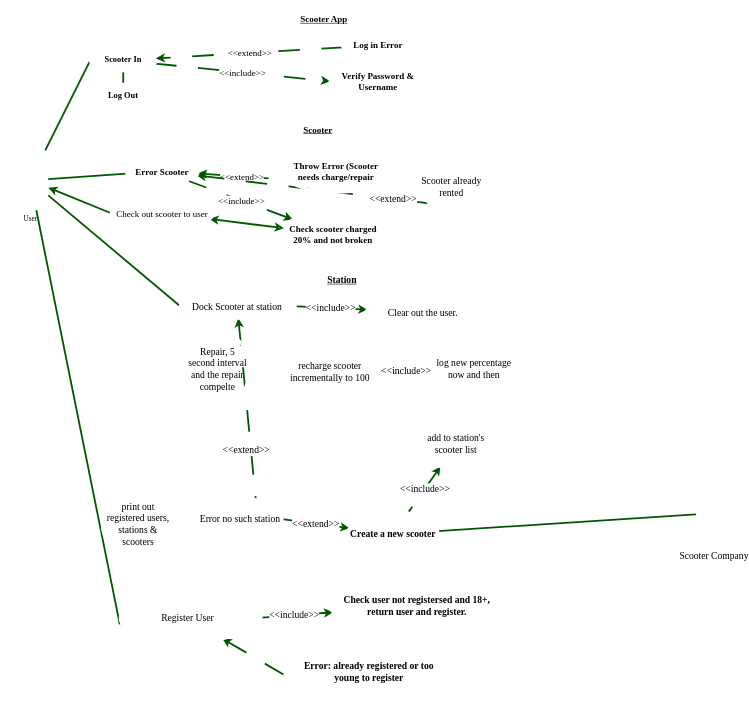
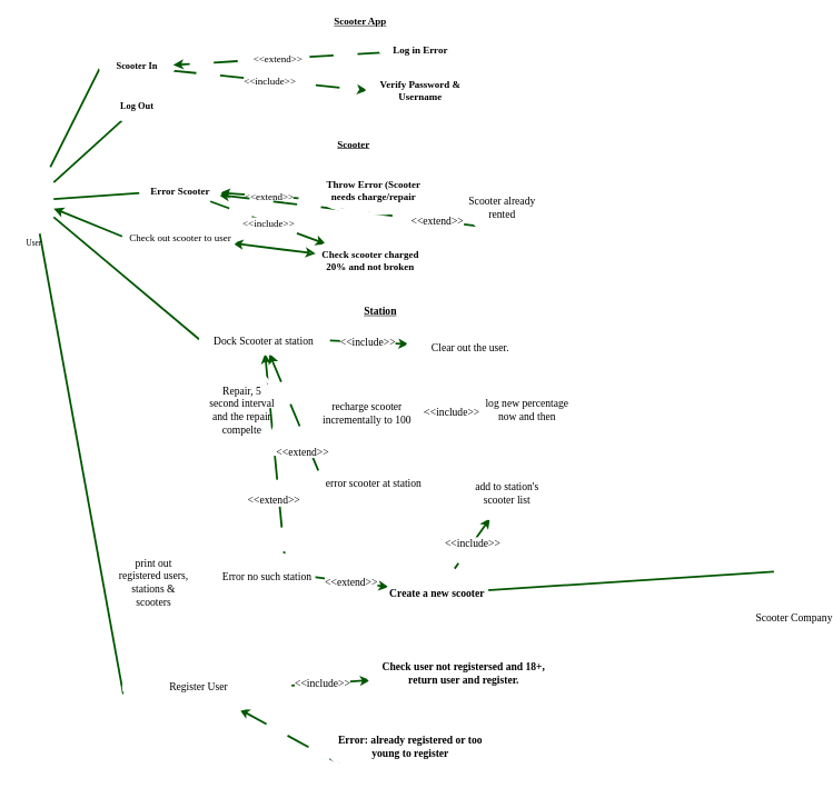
  <mxCell id="0" />
  <mxCell id="1" parent="0" />
  <mxCell id="2" value="&lt;p style=&quot;line-height: 140%; font-size: 15px;&quot;&gt;Scooter App&lt;/p&gt;" style="rounded=0;whiteSpace=wrap;html=1;fontFamily=Times New Roman;fontStyle=5;labelPosition=center;verticalLabelPosition=top;align=center;verticalAlign=bottom;spacingBottom=-40;spacingTop=0;fillColor=none;shadow=0;glass=0;strokeWidth=5;strokeColor=#FFFFFF;fontColor=default;fontSize=15;" parent="1" vertex="1"><mxGeometry x="110" y="20" width="860" height="1170" as="geometry" /></mxCell>
  <mxCell id="3" value="Scooter" style="rounded=0;whiteSpace=wrap;html=1;shadow=0;glass=0;sketch=0;strokeColor=#FFFFFF;strokeWidth=5;fontFamily=Times New Roman;fontSize=15;fontColor=default;fillColor=none;verticalAlign=top;fontStyle=5" parent="1" vertex="1"><mxGeometry x="150" y="200" width="760" height="750" as="geometry" /></mxCell>
  <mxCell id="4" value="Station" style="rounded=0;whiteSpace=wrap;html=1;shadow=0;glass=0;sketch=0;strokeColor=#FFFFFF;strokeWidth=5;fontFamily=Times New Roman;fontSize=16;fontColor=default;fillColor=none;verticalAlign=top;fontStyle=5" parent="1" vertex="1"><mxGeometry x="260" y="450" width="620" height="350" as="geometry" /></mxCell>
  <mxCell id="5" style="html=1;entryX=0;entryY=0.5;entryDx=0;entryDy=0;fontFamily=Times New Roman;fontSize=14;fontColor=default;fillColor=#008a00;strokeColor=#005700;strokeWidth=3;endArrow=none;endFill=0;" parent="1" source="10" target="12" edge="1"><mxGeometry relative="1" as="geometry" /></mxCell>
  <mxCell id="6" style="edgeStyle=none;html=1;strokeColor=#005700;strokeWidth=3;fontFamily=Times New Roman;fontSize=15;fontColor=default;endArrow=none;endFill=0;fillColor=#008a00;" parent="1" source="10" target="20" edge="1"><mxGeometry relative="1" as="geometry" /></mxCell>
  <mxCell id="7" style="edgeStyle=none;html=1;entryX=0;entryY=0.5;entryDx=0;entryDy=0;strokeColor=#005700;strokeWidth=3;fontFamily=Times New Roman;fontSize=15;fontColor=default;startArrow=classic;startFill=1;endArrow=none;endFill=0;fillColor=#008a00;" parent="1" source="10" target="25" edge="1"><mxGeometry relative="1" as="geometry" /></mxCell>
  <mxCell id="8" style="edgeStyle=none;html=1;entryX=0;entryY=0.5;entryDx=0;entryDy=0;strokeColor=#005700;strokeWidth=3;fontFamily=Times New Roman;fontSize=16;fontColor=default;startArrow=none;startFill=0;endArrow=none;endFill=0;fillColor=#008a00;" parent="1" source="10" target="28" edge="1"><mxGeometry relative="1" as="geometry" /></mxCell>
  <mxCell id="9" style="edgeStyle=none;html=1;entryX=-0.003;entryY=0.633;entryDx=0;entryDy=0;entryPerimeter=0;strokeColor=#005700;strokeWidth=3;fontFamily=Times New Roman;fontSize=16;fontColor=default;startArrow=none;startFill=0;endArrow=none;endFill=0;fillColor=#008a00;" parent="1" source="10" target="46" edge="1"><mxGeometry relative="1" as="geometry" /></mxCell>
  <mxCell id="10" value="User" style="shape=umlActor;verticalLabelPosition=bottom;verticalAlign=top;html=1;outlineConnect=0;rounded=0;shadow=0;glass=0;sketch=0;strokeColor=#FFFFFF;strokeWidth=5;fontFamily=Times New Roman;fontColor=default;fillColor=none;" parent="1" vertex="1"><mxGeometry x="20" y="250" width="60" height="100" as="geometry" /></mxCell>
  <mxCell id="11" value="&amp;lt;&amp;lt;include&amp;gt;&amp;gt;" style="edgeStyle=none;html=1;entryX=0;entryY=0.5;entryDx=0;entryDy=0;dashed=1;dashPattern=12 12;strokeColor=#005700;strokeWidth=3;fontFamily=Times New Roman;fontSize=15;fontColor=default;fillColor=#008a00;" parent="1" source="12" target="13" edge="1"><mxGeometry relative="1" as="geometry" /></mxCell>
  <mxCell id="12" value="&lt;b&gt;&lt;font style=&quot;font-size: 14px;&quot;&gt;Scooter In&lt;/font&gt;&lt;/b&gt;" style="ellipse;whiteSpace=wrap;html=1;rounded=0;shadow=0;glass=0;sketch=0;strokeColor=#FFFFFF;strokeWidth=5;fontFamily=Times New Roman;fontColor=default;fillColor=none;" parent="1" vertex="1"><mxGeometry x="150" y="80" width="110" height="40" as="geometry" /></mxCell>
  <mxCell id="13" value="&lt;b&gt;&lt;font style=&quot;font-size: 15px;&quot;&gt;Verify Password &amp;amp; Username&lt;/font&gt;&lt;/b&gt;" style="whiteSpace=wrap;html=1;shadow=0;glass=0;sketch=0;strokeColor=#FFFFFF;strokeWidth=5;fontFamily=Times New Roman;fontSize=14;fontColor=default;fillColor=none;rounded=1;" parent="1" vertex="1"><mxGeometry x="550" y="100" width="160" height="70" as="geometry" /></mxCell>
  <mxCell id="14" value="&amp;lt;&amp;lt;extend&amp;gt;&amp;gt;" style="edgeStyle=none;html=1;dashed=1;dashPattern=12 12;strokeColor=#005700;strokeWidth=3;fontFamily=Times New Roman;fontSize=15;fontColor=default;fillColor=#008a00;" parent="1" source="15" target="12" edge="1"><mxGeometry relative="1" as="geometry" /></mxCell>
  <mxCell id="15" value="&lt;b&gt;&lt;font style=&quot;font-size: 15px;&quot;&gt;Log in Error&lt;/font&gt;&lt;/b&gt;" style="ellipse;whiteSpace=wrap;html=1;rounded=0;shadow=0;glass=0;sketch=0;strokeColor=#FFFFFF;strokeWidth=5;fontFamily=Times New Roman;fontSize=14;fontColor=default;fillColor=none;" parent="1" vertex="1"><mxGeometry x="570" y="60" width="120" height="30" as="geometry" /></mxCell>
- <mxCell id="16" style="edgeStyle=none;html=1;strokeColor=#005700;strokeWidth=3;fontFamily=Times New Roman;fontSize=15;fontColor=default;fillColor=#008a00;endArrow=none;endFill=0;" parent="1" source="17" target="12" edge="1"><mxGeometry relative="1" as="geometry" /></mxCell>
+ <mxCell id="16" style="edgeStyle=none;html=1;strokeColor=#005700;strokeWidth=3;fontFamily=Times New Roman;fontSize=15;fontColor=default;fillColor=#008a00;endArrow=none;endFill=0;" parent="1" source="17" target="10" edge="1"><mxGeometry relative="1" as="geometry" /></mxCell>
  <mxCell id="17" value="&lt;b&gt;&lt;font style=&quot;font-size: 14px;&quot;&gt;Log Out&lt;/font&gt;&lt;/b&gt;" style="ellipse;whiteSpace=wrap;html=1;rounded=0;shadow=0;glass=0;sketch=0;strokeColor=#FFFFFF;strokeWidth=5;fontFamily=Times New Roman;fontColor=default;fillColor=none;" parent="1" vertex="1"><mxGeometry x="150" y="140" width="110" height="40" as="geometry" /></mxCell>
  <mxCell id="18" value="&amp;lt;&amp;lt;extend&amp;gt;&amp;gt;" style="edgeStyle=none;html=1;entryX=0.04;entryY=0.697;entryDx=0;entryDy=0;entryPerimeter=0;strokeColor=#005700;strokeWidth=3;fontFamily=Times New Roman;fontSize=15;fontColor=default;startArrow=classic;startFill=1;endArrow=none;endFill=0;fillColor=#008a00;dashed=1;dashPattern=12 12;" parent="1" source="20" target="21" edge="1"><mxGeometry relative="1" as="geometry" /></mxCell>
  <mxCell id="19" value="&amp;lt;&amp;lt;extend&amp;gt;&amp;gt;" style="edgeStyle=none;html=1;entryX=0;entryY=1;entryDx=0;entryDy=0;dashed=1;dashPattern=12 12;strokeColor=#005700;strokeWidth=3;fontFamily=Times New Roman;fontSize=16;fontColor=default;startArrow=classic;startFill=1;endArrow=none;endFill=0;fillColor=#008a00;" parent="1" source="20" target="43" edge="1"><mxGeometry x="0.691" y="1" relative="1" as="geometry"><mxPoint as="offset" /></mxGeometry></mxCell>
  <mxCell id="20" value="Error Scooter" style="ellipse;whiteSpace=wrap;html=1;rounded=0;shadow=0;glass=0;sketch=0;strokeColor=#FFFFFF;strokeWidth=5;fontFamily=Times New Roman;fontSize=15;fontColor=default;fillColor=none;fontStyle=1" parent="1" vertex="1"><mxGeometry x="210" y="260" width="120" height="50" as="geometry" /></mxCell>
  <mxCell id="21" value="&lt;b&gt;&lt;font style=&quot;font-size: 15px;&quot;&gt;Throw Error (Scooter needs charge/repair&lt;/font&gt;&lt;/b&gt;" style="ellipse;whiteSpace=wrap;html=1;rounded=0;shadow=0;glass=0;sketch=0;strokeColor=#FFFFFF;strokeWidth=5;fontFamily=Times New Roman;fontSize=14;fontColor=default;fillColor=none;" parent="1" vertex="1"><mxGeometry x="470" y="250" width="180" height="70" as="geometry" /></mxCell>
  <mxCell id="22" value="&amp;lt;&amp;lt;include&amp;gt;&amp;gt;" style="edgeStyle=none;html=1;dashed=1;dashPattern=12 12;strokeColor=#005700;strokeWidth=3;fontFamily=Times New Roman;fontSize=15;fontColor=default;startArrow=classic;startFill=1;endArrow=none;endFill=0;fillColor=#008a00;" parent="1" source="23" target="20" edge="1"><mxGeometry relative="1" as="geometry" /></mxCell>
  <mxCell id="23" value="&lt;b&gt;&lt;font style=&quot;font-size: 15px;&quot;&gt;Check scooter charged 20% and not broken&lt;/font&gt;&lt;/b&gt;" style="ellipse;whiteSpace=wrap;html=1;rounded=0;shadow=0;glass=0;sketch=0;strokeColor=#FFFFFF;strokeWidth=5;fontFamily=Times New Roman;fontSize=14;fontColor=default;fillColor=none;" parent="1" vertex="1"><mxGeometry x="470" y="350" width="170" height="80" as="geometry" /></mxCell>
  <mxCell id="24" style="edgeStyle=none;html=1;strokeColor=#005700;strokeWidth=3;fontFamily=Times New Roman;fontSize=15;fontColor=default;startArrow=classic;startFill=1;endArrow=classic;endFill=0;fillColor=#008a00;" parent="1" source="25" target="23" edge="1"><mxGeometry relative="1" as="geometry" /></mxCell>
  <mxCell id="25" value="Check out scooter to user" style="ellipse;whiteSpace=wrap;html=1;rounded=0;shadow=0;glass=0;sketch=0;strokeColor=#FFFFFF;strokeWidth=5;fontFamily=Times New Roman;fontSize=15;fontColor=default;fillColor=none;" parent="1" vertex="1"><mxGeometry x="185" y="330" width="170" height="50" as="geometry" /></mxCell>
  <mxCell id="26" value="&amp;lt;&amp;lt;extend&amp;gt;&amp;gt;" style="edgeStyle=none;html=1;entryX=0.686;entryY=0.046;entryDx=0;entryDy=0;entryPerimeter=0;dashed=1;dashPattern=12 12;strokeColor=#005700;strokeWidth=3;fontFamily=Times New Roman;fontSize=16;fontColor=default;startArrow=classic;startFill=1;endArrow=none;endFill=0;fillColor=#008a00;" parent="1" source="28" target="41" edge="1"><mxGeometry x="0.446" y="-8" relative="1" as="geometry"><mxPoint as="offset" /></mxGeometry></mxCell>
+ <mxCell id="27" value="&amp;lt;&amp;lt;extend&amp;gt;&amp;gt;" style="edgeStyle=none;html=1;entryX=0;entryY=0.5;entryDx=0;entryDy=0;dashed=1;dashPattern=12 12;strokeColor=#005700;strokeWidth=3;fontFamily=Times New Roman;fontSize=16;fontColor=default;startArrow=classic;startFill=1;endArrow=none;endFill=0;fillColor=#008a00;" parent="1" source="28" target="44" edge="1"><mxGeometry x="0.47" y="-10" relative="1" as="geometry"><mxPoint x="-1" as="offset" /></mxGeometry></mxCell>
  <mxCell id="28" value="Dock Scooter at station" style="ellipse;whiteSpace=wrap;html=1;rounded=0;shadow=0;glass=0;sketch=0;strokeColor=#FFFFFF;strokeWidth=5;fontFamily=Times New Roman;fontSize=16;fontColor=default;fillColor=none;fontStyle=0" parent="1" vertex="1"><mxGeometry x="300" y="490" width="190" height="40" as="geometry" /></mxCell>
  <mxCell id="29" value="&amp;lt;&amp;lt;include&amp;gt;&amp;gt;" style="edgeStyle=none;html=1;entryX=1;entryY=0.5;entryDx=0;entryDy=0;strokeColor=#005700;strokeWidth=3;fontFamily=Times New Roman;fontSize=16;fontColor=default;startArrow=classic;startFill=1;endArrow=none;endFill=0;fillColor=#008a00;dashed=1;dashPattern=12 12;" parent="1" source="30" target="28" edge="1"><mxGeometry relative="1" as="geometry" /></mxCell>
  <mxCell id="30" value="Clear out the user." style="ellipse;whiteSpace=wrap;html=1;rounded=0;shadow=0;glass=0;sketch=0;strokeColor=#FFFFFF;strokeWidth=5;fontFamily=Times New Roman;fontSize=16;fontColor=default;fillColor=none;fontStyle=0" parent="1" vertex="1"><mxGeometry x="610" y="500" width="190" height="40" as="geometry" /></mxCell>
  <mxCell id="31" value="recharge scooter incrementally to 100" style="ellipse;whiteSpace=wrap;html=1;rounded=0;shadow=0;glass=0;sketch=0;strokeColor=#FFFFFF;strokeWidth=5;fontFamily=Times New Roman;fontSize=16;fontColor=default;fillColor=none;" parent="1" vertex="1"><mxGeometry x="465" y="580" width="170" height="80" as="geometry" /></mxCell>
  <mxCell id="32" value="&amp;lt;&amp;lt;include&amp;gt;&amp;gt;" style="edgeStyle=none;html=1;dashed=1;dashPattern=12 12;strokeColor=#005700;strokeWidth=3;fontFamily=Times New Roman;fontSize=16;fontColor=default;startArrow=classic;startFill=1;endArrow=none;endFill=0;fillColor=#008a00;" parent="1" source="33" target="31" edge="1"><mxGeometry relative="1" as="geometry" /></mxCell>
  <mxCell id="33" value="log new percentage now and then" style="ellipse;whiteSpace=wrap;html=1;rounded=0;shadow=0;glass=0;sketch=0;strokeColor=#FFFFFF;strokeWidth=5;fontFamily=Times New Roman;fontSize=16;fontColor=default;fillColor=none;fontStyle=0" parent="1" vertex="1"><mxGeometry x="720" y="560" width="140" height="110" as="geometry" /></mxCell>
  <mxCell id="34" value="Repair, 5 second interval and the repair compelte" style="ellipse;whiteSpace=wrap;html=1;rounded=0;shadow=0;glass=0;sketch=0;strokeColor=#FFFFFF;strokeWidth=5;fontFamily=Times New Roman;fontSize=16;fontColor=default;fillColor=none;" parent="1" vertex="1"><mxGeometry x="310" y="550" width="105" height="130" as="geometry" /></mxCell>
  <mxCell id="35" value="Scooter Company" style="shape=umlActor;verticalLabelPosition=bottom;verticalAlign=top;html=1;outlineConnect=0;rounded=0;shadow=0;glass=0;sketch=0;strokeColor=#FFFFFF;strokeWidth=5;fontFamily=Times New Roman;fontSize=16;fontColor=default;fillColor=none;" parent="1" vertex="1"><mxGeometry x="1160" y="800" width="60" height="110" as="geometry" /></mxCell>
  <mxCell id="36" style="edgeStyle=none;html=1;strokeColor=#005700;strokeWidth=3;fontFamily=Times New Roman;fontSize=16;fontColor=default;startArrow=none;startFill=0;endArrow=none;endFill=0;fillColor=#008a00;" parent="1" source="38" target="35" edge="1"><mxGeometry relative="1" as="geometry" /></mxCell>
  <mxCell id="37" value="&amp;lt;&amp;lt;extend&amp;gt;&amp;gt;" style="edgeStyle=none;html=1;entryX=1;entryY=0.5;entryDx=0;entryDy=0;dashed=1;dashPattern=12 12;strokeColor=#005700;strokeWidth=3;fontFamily=Times New Roman;fontSize=16;fontColor=default;startArrow=classic;startFill=1;endArrow=none;endFill=0;fillColor=#008a00;" parent="1" source="38" target="41" edge="1"><mxGeometry relative="1" as="geometry" /></mxCell>
  <mxCell id="38" value="Create a new scooter" style="ellipse;whiteSpace=wrap;html=1;rounded=0;shadow=0;glass=0;sketch=0;strokeColor=#FFFFFF;strokeWidth=5;fontFamily=Times New Roman;fontSize=16;fontColor=default;fillColor=none;fontStyle=1" parent="1" vertex="1"><mxGeometry x="580" y="850" width="150" height="80" as="geometry" /></mxCell>
  <mxCell id="39" value="&amp;lt;&amp;lt;include&amp;gt;&amp;gt;" style="edgeStyle=none;html=1;strokeColor=#005700;strokeWidth=3;fontFamily=Times New Roman;fontSize=16;fontColor=default;startArrow=classic;startFill=1;endArrow=none;endFill=0;fillColor=#008a00;dashed=1;dashPattern=12 12;" parent="1" source="40" target="38" edge="1"><mxGeometry relative="1" as="geometry" /></mxCell>
  <mxCell id="40" value="add to station's scooter list" style="ellipse;whiteSpace=wrap;html=1;rounded=0;shadow=0;glass=0;sketch=0;strokeColor=#FFFFFF;strokeWidth=5;fontFamily=Times New Roman;fontSize=16;fontColor=default;fillColor=none;" parent="1" vertex="1"><mxGeometry x="690" y="700" width="140" height="80" as="geometry" /></mxCell>
  <mxCell id="41" value="Error no such station" style="ellipse;whiteSpace=wrap;html=1;rounded=0;shadow=0;glass=0;sketch=0;strokeColor=#FFFFFF;strokeWidth=5;fontFamily=Times New Roman;fontSize=16;fontColor=default;fillColor=none;" parent="1" vertex="1"><mxGeometry x="330" y="830" width="140" height="70" as="geometry" /></mxCell>
  <mxCell id="42" value="print out registered users, stations &amp;amp; scooters" style="ellipse;whiteSpace=wrap;html=1;rounded=0;shadow=0;glass=0;sketch=0;strokeColor=#FFFFFF;strokeWidth=5;fontFamily=Times New Roman;fontSize=16;fontColor=default;fillColor=none;" parent="1" vertex="1"><mxGeometry x="170" y="815" width="120" height="115" as="geometry" /></mxCell>
  <mxCell id="43" value="Scooter already rented" style="ellipse;whiteSpace=wrap;html=1;rounded=0;shadow=0;glass=0;sketch=0;strokeColor=#FFFFFF;strokeWidth=5;fontFamily=Times New Roman;fontSize=16;fontColor=default;fillColor=none;" parent="1" vertex="1"><mxGeometry x="700" y="270" width="105" height="80" as="geometry" /></mxCell>
+ <mxCell id="44" value="error scooter at station" style="ellipse;whiteSpace=wrap;html=1;rounded=0;shadow=0;glass=0;sketch=0;strokeColor=#FFFFFF;strokeWidth=5;fontFamily=Times New Roman;fontSize=16;fontColor=default;fillColor=none;" parent="1" vertex="1"><mxGeometry x="485" y="680" width="150" height="90" as="geometry" /></mxCell>
  <mxCell id="45" style="edgeStyle=none;html=1;entryX=0.077;entryY=0.76;entryDx=0;entryDy=0;entryPerimeter=0;dashed=1;dashPattern=12 12;strokeColor=#005700;strokeWidth=3;fontFamily=Times New Roman;fontSize=16;fontColor=default;startArrow=classic;startFill=1;endArrow=none;endFill=0;fillColor=#008a00;" parent="1" source="46" target="49" edge="1"><mxGeometry relative="1" as="geometry" /></mxCell>
- <mxCell id="46" value="Register User" style="ellipse;whiteSpace=wrap;html=1;rounded=0;shadow=0;glass=0;sketch=0;strokeColor=#FFFFFF;strokeWidth=5;fontFamily=Times New Roman;fontSize=16;fontColor=default;fillColor=none;" parent="1" vertex="1"><mxGeometry x="200" y="990" width="225" height="80" as="geometry" /></mxCell>
+ <mxCell id="46" value="Register User" style="ellipse;whiteSpace=wrap;html=1;rounded=0;shadow=0;glass=0;sketch=0;strokeColor=#FFFFFF;strokeWidth=5;fontFamily=Times New Roman;fontSize=16;fontColor=default;fillColor=none;" parent="1" vertex="1"><mxGeometry x="185" y="990" width="225" height="80" as="geometry" /></mxCell>
  <mxCell id="47" value="&amp;lt;&amp;lt;include&amp;gt;&amp;gt;" style="edgeStyle=none;html=1;entryX=1;entryY=0.5;entryDx=0;entryDy=0;strokeColor=#005700;strokeWidth=3;fontFamily=Times New Roman;fontSize=16;fontColor=default;startArrow=classic;startFill=1;endArrow=none;endFill=0;fillColor=#008a00;dashed=1;dashPattern=12 12;" parent="1" source="48" target="46" edge="1"><mxGeometry relative="1" as="geometry" /></mxCell>
  <mxCell id="48" value="Check user not registersed and 18+, return user and register." style="ellipse;whiteSpace=wrap;html=1;rounded=0;shadow=0;glass=0;sketch=0;strokeColor=#FFFFFF;strokeWidth=5;fontFamily=Times New Roman;fontSize=16;fontColor=default;fillColor=none;fontStyle=1" parent="1" vertex="1"><mxGeometry x="550" y="970" width="290" height="80" as="geometry" /></mxCell>
  <mxCell id="49" value="Error: already registered or too young to register" style="ellipse;whiteSpace=wrap;html=1;rounded=0;shadow=0;glass=0;sketch=0;strokeColor=#FFFFFF;strokeWidth=5;fontFamily=Times New Roman;fontSize=16;fontColor=default;fillColor=none;fontStyle=1" parent="1" vertex="1"><mxGeometry x="490" y="1070" width="250" height="100" as="geometry" /></mxCell>
